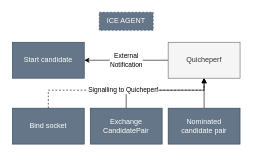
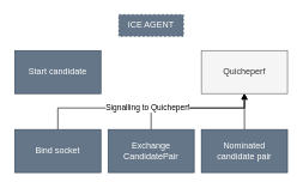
  <mxCell id="0" />
  <mxCell id="1" parent="0" />
  <mxCell id="2" value="ICE AGENT" style="rounded=0;whiteSpace=wrap;html=1;fillColor=#647687;fontColor=#ffffff;strokeColor=#314354;dashed=1;" vertex="1" parent="1"><mxGeometry x="165" y="20" width="90" height="30" as="geometry" /></mxCell>
- <mxCell id="3" value="&lt;div&gt;External&lt;/div&gt;&lt;div&gt;Notification&lt;br&gt;&lt;/div&gt;" style="edgeStyle=orthogonalEdgeStyle;rounded=0;orthogonalLoop=1;jettySize=auto;html=1;startArrow=classic;startFill=1;endArrow=none;endFill=0;entryX=0;entryY=0.5;entryDx=0;entryDy=0;" edge="1" parent="1" source="4" target="11"><mxGeometry relative="1" as="geometry"><mxPoint x="250" y="130" as="targetPoint" /></mxGeometry></mxCell>
  <mxCell id="4" value="Start candidate" style="rounded=0;whiteSpace=wrap;html=1;fillColor=#647687;fontColor=#ffffff;strokeColor=#314354;" vertex="1" parent="1"><mxGeometry x="20" y="70" width="120" height="60" as="geometry" /></mxCell>
  <mxCell id="5" value="" style="edgeStyle=orthogonalEdgeStyle;rounded=0;orthogonalLoop=1;jettySize=auto;html=1;" edge="1" parent="1" source="6" target="11"><mxGeometry relative="1" as="geometry"><mxPoint x="275" y="380" as="targetPoint" /><Array as="points"><mxPoint x="340" y="140" /><mxPoint x="340" y="140" /></Array></mxGeometry></mxCell>
  <mxCell id="6" value="&lt;div&gt;Nominated&lt;/div&gt;&lt;div&gt;candidate pair&lt;br&gt;&lt;/div&gt;" style="rounded=0;whiteSpace=wrap;html=1;fillColor=#647687;fontColor=#ffffff;strokeColor=#314354;" vertex="1" parent="1"><mxGeometry x="280" y="180" width="120" height="60" as="geometry" /></mxCell>
  <mxCell id="7" value="" style="edgeStyle=orthogonalEdgeStyle;rounded=0;orthogonalLoop=1;jettySize=auto;html=1;" edge="1" parent="1" source="8" target="11"><mxGeometry relative="1" as="geometry"><Array as="points"><mxPoint x="210" y="150" /><mxPoint x="340" y="150" /></Array></mxGeometry></mxCell>
  <mxCell id="8" value="&lt;div&gt;Exchange&lt;/div&gt;&lt;div&gt;CandidatePair&lt;br&gt;&lt;/div&gt;" style="rounded=0;whiteSpace=wrap;html=1;fillColor=#647687;fontColor=#ffffff;strokeColor=#314354;" vertex="1" parent="1"><mxGeometry x="150" y="180" width="120" height="60" as="geometry" /></mxCell>
- <mxCell id="9" value="Signalling to Quicheperf" style="edgeStyle=orthogonalEdgeStyle;rounded=0;orthogonalLoop=1;jettySize=auto;html=1;dashed=1;" edge="1" parent="1" source="10" target="11"><mxGeometry relative="1" as="geometry"><Array as="points"><mxPoint x="80" y="150" /><mxPoint x="340" y="150" /></Array></mxGeometry></mxCell>
+ <mxCell id="9" value="Signalling to Quicheperf" style="edgeStyle=orthogonalEdgeStyle;rounded=0;orthogonalLoop=1;jettySize=auto;html=1;" edge="1" parent="1" source="10" target="11"><mxGeometry relative="1" as="geometry"><Array as="points"><mxPoint x="80" y="150" /><mxPoint x="340" y="150" /></Array></mxGeometry></mxCell>
  <mxCell id="10" value="Bind socket" style="rounded=0;whiteSpace=wrap;html=1;fillColor=#647687;fontColor=#ffffff;strokeColor=#314354;" vertex="1" parent="1"><mxGeometry x="20" y="180" width="120" height="60" as="geometry" /></mxCell>
  <mxCell id="11" value="Quicheperf" style="rounded=0;whiteSpace=wrap;html=1;fillColor=#f5f5f5;fontColor=#333333;strokeColor=#666666;" vertex="1" parent="1"><mxGeometry x="280" y="70" width="120" height="60" as="geometry" /></mxCell>
